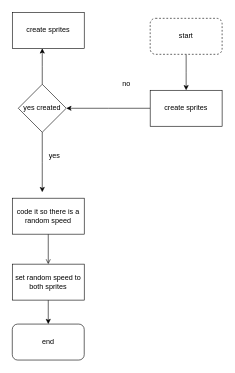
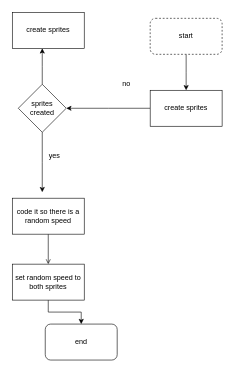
  <mxCell id="0" />
  <mxCell id="1" parent="0" />
  <mxCell id="2" style="edgeStyle=orthogonalEdgeStyle;rounded=0;orthogonalLoop=1;jettySize=auto;html=1;exitX=0.5;exitY=1;exitDx=0;exitDy=0;entryX=0.5;entryY=0;entryDx=0;entryDy=0;" edge="1" parent="1" source="3"><mxGeometry relative="1" as="geometry"><mxPoint x="310" y="150" as="targetPoint" /></mxGeometry></mxCell>
  <mxCell id="3" value="start" style="rounded=1;whiteSpace=wrap;html=1;dashed=1;" vertex="1" parent="1"><mxGeometry x="250" y="30" width="120" height="60" as="geometry" /></mxCell>
  <mxCell id="4" style="edgeStyle=orthogonalEdgeStyle;rounded=0;orthogonalLoop=1;jettySize=auto;html=1;" edge="1" parent="1" source="5"><mxGeometry relative="1" as="geometry"><mxPoint x="110" y="180" as="targetPoint" /></mxGeometry></mxCell>
  <mxCell id="5" value="create sprites" style="rounded=0;whiteSpace=wrap;html=1;" vertex="1" parent="1"><mxGeometry x="250" y="150" width="120" height="60" as="geometry" /></mxCell>
  <mxCell id="6" style="edgeStyle=orthogonalEdgeStyle;rounded=0;orthogonalLoop=1;jettySize=auto;html=1;exitX=0.5;exitY=1;exitDx=0;exitDy=0;" edge="1" parent="1" source="8"><mxGeometry relative="1" as="geometry"><mxPoint x="70" y="320" as="targetPoint" /></mxGeometry></mxCell>
  <mxCell id="7" style="edgeStyle=orthogonalEdgeStyle;rounded=0;orthogonalLoop=1;jettySize=auto;html=1;exitX=0.5;exitY=0;exitDx=0;exitDy=0;" edge="1" parent="1" source="8"><mxGeometry relative="1" as="geometry"><mxPoint x="70" y="80" as="targetPoint" /></mxGeometry></mxCell>
- <mxCell id="8" value="yes created" style="rhombus;whiteSpace=wrap;html=1;" vertex="1" parent="1"><mxGeometry x="30" y="140" width="80" height="80" as="geometry" /></mxCell>
+ <mxCell id="8" value="sprites created" style="rhombus;whiteSpace=wrap;html=1;" vertex="1" parent="1"><mxGeometry x="30" y="140" width="80" height="80" as="geometry" /></mxCell>
  <mxCell id="9" value="yes" style="text;html=1;align=center;verticalAlign=middle;resizable=0;points=[];autosize=1;" vertex="1" parent="1"><mxGeometry x="75" y="250" width="30" height="20" as="geometry" /></mxCell>
  <mxCell id="10" style="edgeStyle=orthogonalEdgeStyle;rounded=0;orthogonalLoop=1;jettySize=auto;html=1;exitX=0.5;exitY=1;exitDx=0;exitDy=0;entryX=0.5;entryY=0;entryDx=0;entryDy=0;endArrow=open;" edge="1" parent="1" source="11" target="13"><mxGeometry relative="1" as="geometry" /></mxCell>
  <mxCell id="11" value="code it so there is a random speed" style="rounded=0;whiteSpace=wrap;html=1;" vertex="1" parent="1"><mxGeometry x="20" y="330" width="120" height="60" as="geometry" /></mxCell>
  <mxCell id="12" style="edgeStyle=orthogonalEdgeStyle;rounded=0;orthogonalLoop=1;jettySize=auto;html=1;exitX=0.5;exitY=1;exitDx=0;exitDy=0;entryX=0.5;entryY=0;entryDx=0;entryDy=0;" edge="1" parent="1" source="13" target="14"><mxGeometry relative="1" as="geometry" /></mxCell>
  <mxCell id="13" value="set random speed to both sprites" style="rounded=0;whiteSpace=wrap;html=1;" vertex="1" parent="1"><mxGeometry x="20" y="440" width="120" height="60" as="geometry" /></mxCell>
- <mxCell id="14" value="end" style="rounded=1;whiteSpace=wrap;html=1;" vertex="1" parent="1"><mxGeometry x="20" y="540" width="120" height="60" as="geometry" /></mxCell>
+ <mxCell id="14" value="end" style="rounded=1;whiteSpace=wrap;html=1;" vertex="1" parent="1"><mxGeometry x="75" y="540" width="120" height="60" as="geometry" /></mxCell>
  <mxCell id="15" value="no" style="text;html=1;align=center;verticalAlign=middle;resizable=0;points=[];autosize=1;" vertex="1" parent="1"><mxGeometry x="195" y="130" width="30" height="20" as="geometry" /></mxCell>
  <mxCell id="16" value="create sprites" style="rounded=0;whiteSpace=wrap;html=1;" vertex="1" parent="1"><mxGeometry x="20" y="20" width="120" height="60" as="geometry" /></mxCell>
